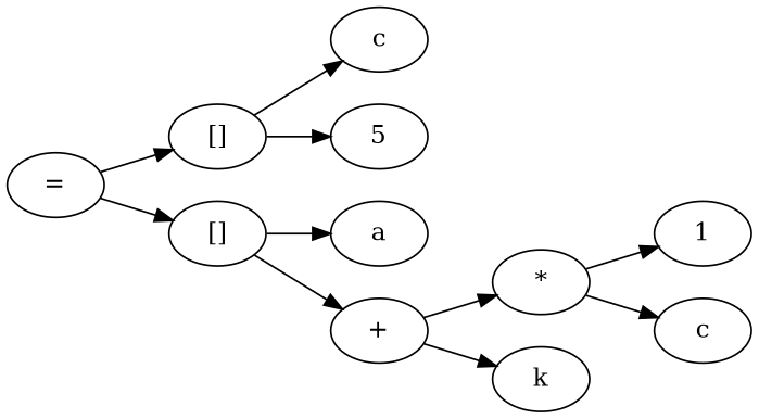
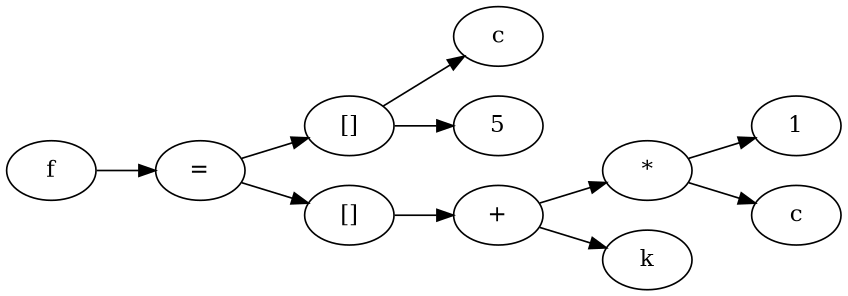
  digraph {
    rankdir=LR
+   n1 [label=f]
    n2 [label="="]
    n3 [label="[]"]
    n4 [label="[]"]
    n5 [label=c]
    n6 [label=5]
-   n7 [label=a]
    n8 [label="+"]
    n9 [label="*"]
    n10 [label=k]
    n11 [label=1]
    n12 [label=c]
+   n1 -> n2
    n2 -> n3
    n2 -> n4
    n3 -> n5
    n3 -> n6
-   n4 -> n7
    n4 -> n8
    n8 -> n9
    n8 -> n10
    n9 -> n11
    n9 -> n12
  }
